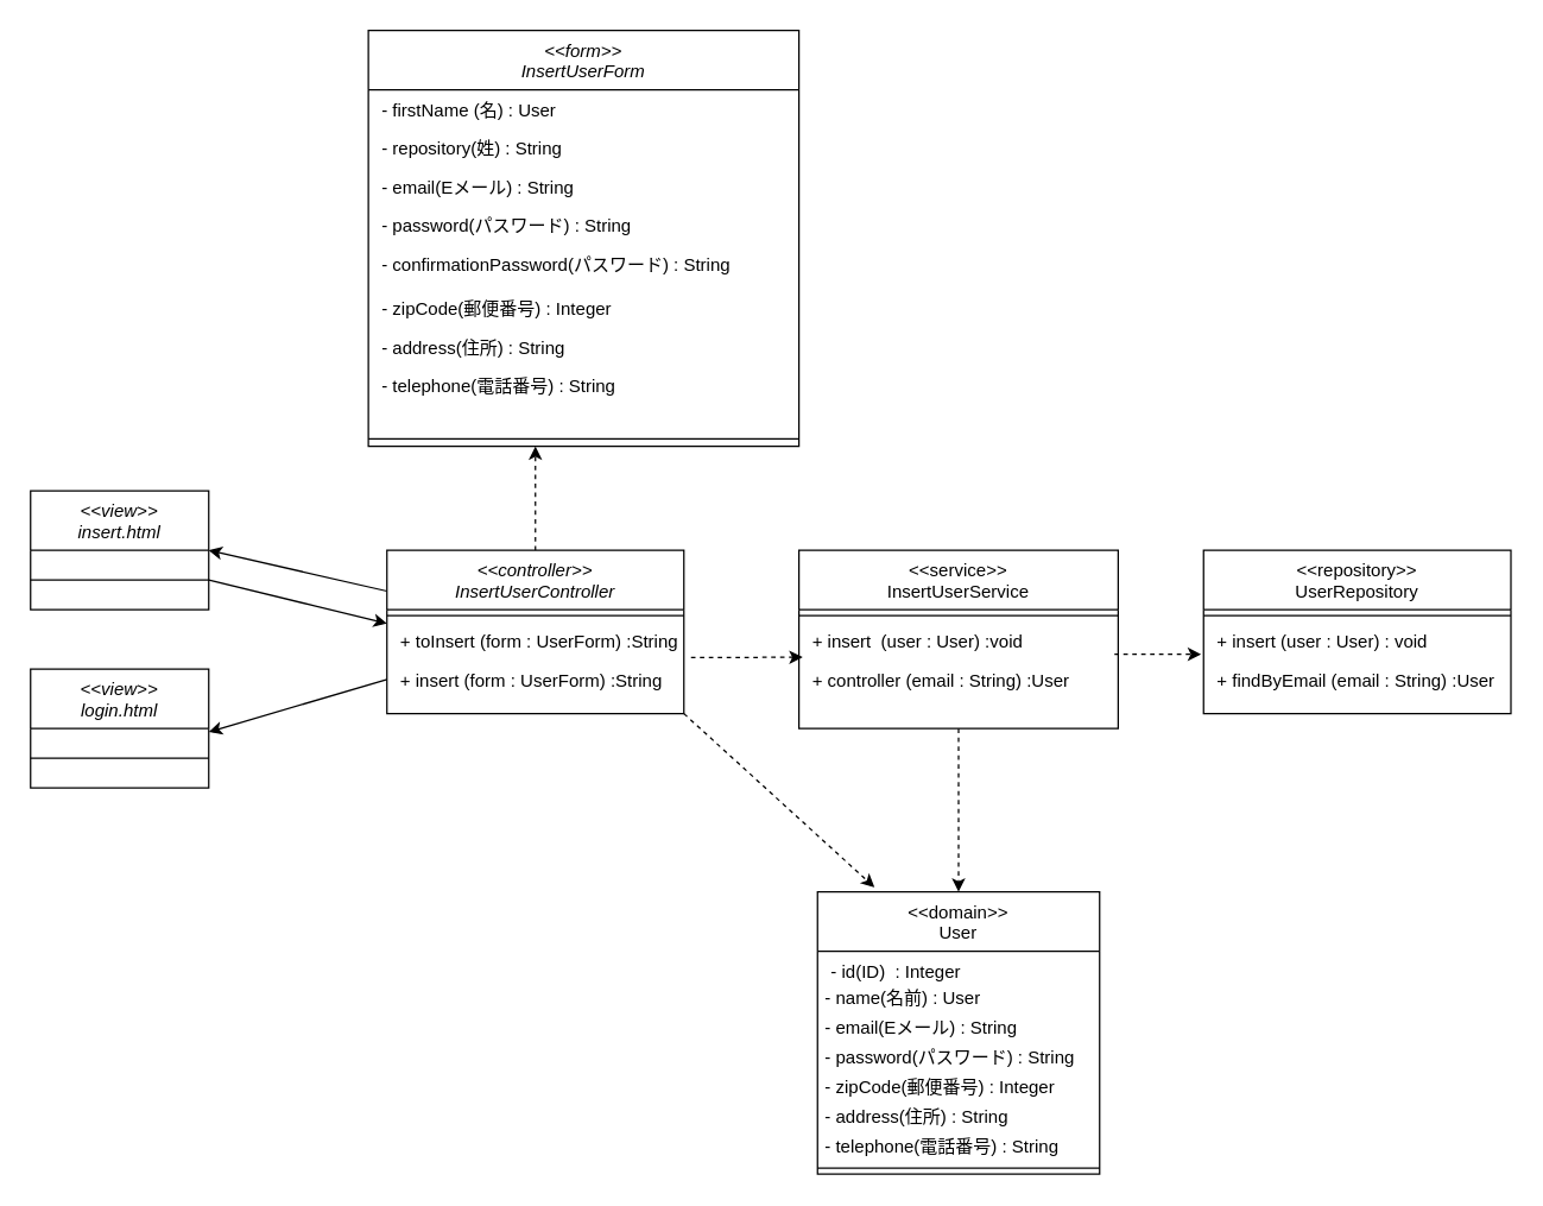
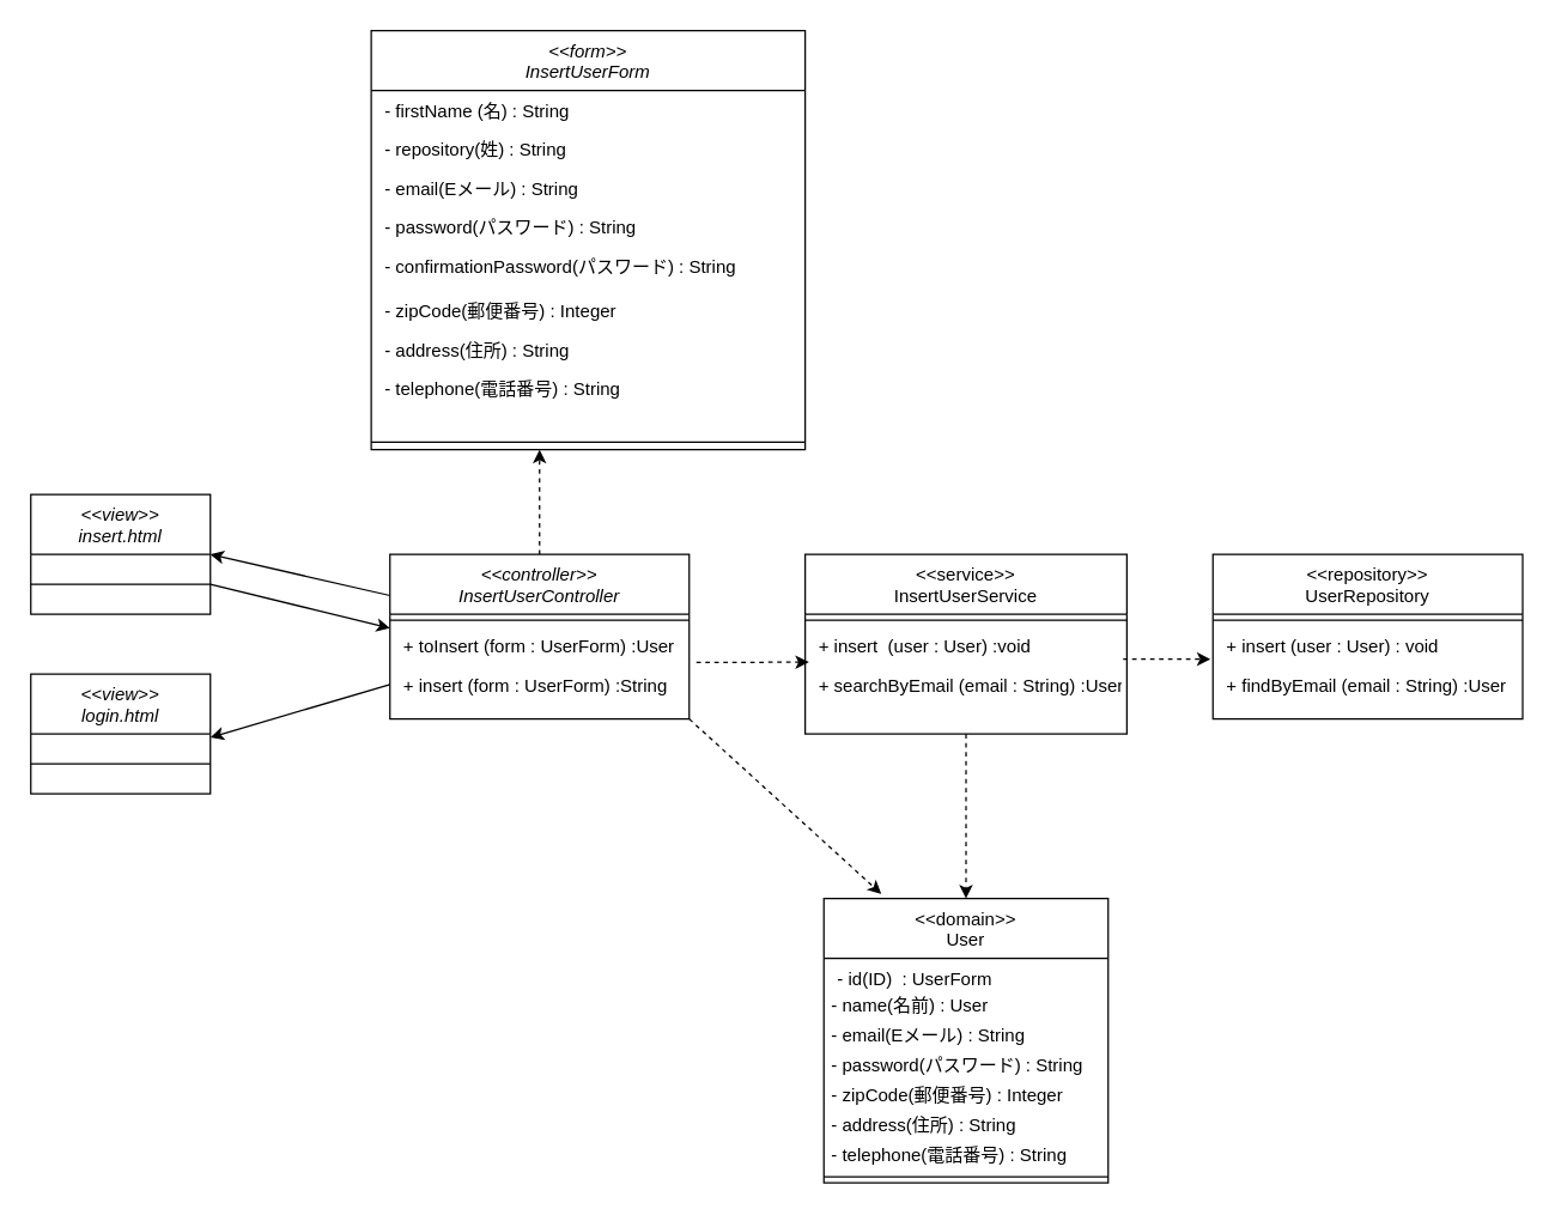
  <mxCell id="0" />
  <mxCell id="1" parent="0" />
  <mxCell id="2" style="edgeStyle=none;html=1;exitX=0.5;exitY=0;exitDx=0;exitDy=0;dashed=1;" edge="1" parent="1" source="4"><mxGeometry relative="1" as="geometry"><mxPoint x="360" y="300" as="targetPoint" /></mxGeometry></mxCell>
  <mxCell id="3" style="edgeStyle=none;html=1;exitX=0;exitY=0.25;exitDx=0;exitDy=0;entryX=1;entryY=0.5;entryDx=0;entryDy=0;" edge="1" parent="1" source="4" target="41"><mxGeometry relative="1" as="geometry" /></mxCell>
  <mxCell id="4" value="&lt;&lt;controller&gt;&gt;&#10;InsertUserController" style="swimlane;fontStyle=2;align=center;verticalAlign=top;childLayout=stackLayout;horizontal=1;startSize=40;horizontalStack=0;resizeParent=1;resizeLast=0;collapsible=1;marginBottom=0;rounded=0;shadow=0;strokeWidth=1;" parent="1" vertex="1"><mxGeometry x="260" y="370" width="200" height="110" as="geometry"><mxRectangle x="230" y="140" width="160" height="26" as="alternateBounds" /></mxGeometry></mxCell>
  <mxCell id="5" value="" style="line;html=1;strokeWidth=1;align=left;verticalAlign=middle;spacingTop=-1;spacingLeft=3;spacingRight=3;rotatable=0;labelPosition=right;points=[];portConstraint=eastwest;" parent="4" vertex="1"><mxGeometry y="40" width="200" height="8" as="geometry" /></mxCell>
- <mxCell id="6" value=" + toInsert (form : UserForm) :String" style="text;align=left;verticalAlign=top;spacingLeft=4;spacingRight=4;overflow=hidden;rotatable=0;points=[[0,0.5],[1,0.5]];portConstraint=eastwest;" parent="4" vertex="1"><mxGeometry y="48" width="200" height="26" as="geometry" /></mxCell>
+ <mxCell id="6" value=" + toInsert (form : UserForm) :User" style="text;align=left;verticalAlign=top;spacingLeft=4;spacingRight=4;overflow=hidden;rotatable=0;points=[[0,0.5],[1,0.5]];portConstraint=eastwest;" parent="4" vertex="1"><mxGeometry y="48" width="200" height="26" as="geometry" /></mxCell>
  <mxCell id="7" value=" + insert (form : UserForm) :String" style="text;align=left;verticalAlign=top;spacingLeft=4;spacingRight=4;overflow=hidden;rotatable=0;points=[[0,0.5],[1,0.5]];portConstraint=eastwest;" vertex="1" parent="4"><mxGeometry y="74" width="200" height="26" as="geometry" /></mxCell>
  <mxCell id="8" value="&lt;&lt;repository&gt;&gt;&#10;UserRepository&#10;" style="swimlane;fontStyle=0;align=center;verticalAlign=top;childLayout=stackLayout;horizontal=1;startSize=40;horizontalStack=0;resizeParent=1;resizeLast=0;collapsible=1;marginBottom=0;rounded=0;shadow=0;strokeWidth=1;" parent="1" vertex="1"><mxGeometry x="810" y="370" width="207" height="110" as="geometry"><mxRectangle x="130" y="380" width="160" height="26" as="alternateBounds" /></mxGeometry></mxCell>
  <mxCell id="9" value="" style="line;html=1;strokeWidth=1;align=left;verticalAlign=middle;spacingTop=-1;spacingLeft=3;spacingRight=3;rotatable=0;labelPosition=right;points=[];portConstraint=eastwest;" parent="8" vertex="1"><mxGeometry y="40" width="207" height="8" as="geometry" /></mxCell>
  <mxCell id="10" value=" + insert (user : User) : void" style="text;align=left;verticalAlign=top;spacingLeft=4;spacingRight=4;overflow=hidden;rotatable=0;points=[[0,0.5],[1,0.5]];portConstraint=eastwest;fontStyle=0" parent="8" vertex="1"><mxGeometry y="48" width="207" height="26" as="geometry" /></mxCell>
  <mxCell id="11" value=" + findByEmail (email : String) :User" style="text;align=left;verticalAlign=top;spacingLeft=4;spacingRight=4;overflow=hidden;rotatable=0;points=[[0,0.5],[1,0.5]];portConstraint=eastwest;" parent="8" vertex="1"><mxGeometry y="74" width="207" height="26" as="geometry" /></mxCell>
  <mxCell id="12" value="&lt;&lt;domain&gt;&gt;&#10;User" style="swimlane;fontStyle=0;align=center;verticalAlign=top;childLayout=stackLayout;horizontal=1;startSize=40;horizontalStack=0;resizeParent=1;resizeLast=0;collapsible=1;marginBottom=0;rounded=0;shadow=0;strokeWidth=1;" parent="1" vertex="1"><mxGeometry x="550" y="600" width="190" height="190" as="geometry"><mxRectangle x="340" y="380" width="170" height="26" as="alternateBounds" /></mxGeometry></mxCell>
- <mxCell id="13" value=" - id(ID)  : Integer" style="text;align=left;verticalAlign=top;spacingLeft=4;spacingRight=4;overflow=hidden;rotatable=0;points=[[0,0.5],[1,0.5]];portConstraint=eastwest;" parent="12" vertex="1"><mxGeometry y="40" width="190" height="22" as="geometry" /></mxCell>
+ <mxCell id="13" value=" - id(ID)  : UserForm" style="text;align=left;verticalAlign=top;spacingLeft=4;spacingRight=4;overflow=hidden;rotatable=0;points=[[0,0.5],[1,0.5]];portConstraint=eastwest;" parent="12" vertex="1"><mxGeometry y="40" width="190" height="22" as="geometry" /></mxCell>
  <mxCell id="14" value="&amp;nbsp;- name(名前) : User" style="text;html=1;align=left;verticalAlign=middle;resizable=0;points=[];autosize=1;strokeColor=none;fillColor=none;" vertex="1" parent="12"><mxGeometry y="62" width="190" height="20" as="geometry" /></mxCell>
  <mxCell id="15" value="&amp;nbsp;- email(Eメール) : String" style="text;html=1;align=left;verticalAlign=middle;resizable=0;points=[];autosize=1;strokeColor=none;fillColor=none;" vertex="1" parent="12"><mxGeometry y="82" width="190" height="20" as="geometry" /></mxCell>
  <mxCell id="16" value="&amp;nbsp;- password(パスワード) : String" style="text;html=1;align=left;verticalAlign=middle;resizable=0;points=[];autosize=1;strokeColor=none;fillColor=none;" vertex="1" parent="12"><mxGeometry y="102" width="190" height="20" as="geometry" /></mxCell>
  <mxCell id="17" value="&amp;nbsp;- zipCode(郵便番号) : Integer" style="text;html=1;align=left;verticalAlign=middle;resizable=0;points=[];autosize=1;strokeColor=none;fillColor=none;" vertex="1" parent="12"><mxGeometry y="122" width="190" height="20" as="geometry" /></mxCell>
  <mxCell id="18" value="&amp;nbsp;- address(住所) : String" style="text;html=1;align=left;verticalAlign=middle;resizable=0;points=[];autosize=1;strokeColor=none;fillColor=none;" vertex="1" parent="12"><mxGeometry y="142" width="190" height="20" as="geometry" /></mxCell>
  <mxCell id="19" value="&amp;nbsp;- telephone(電話番号) : String" style="text;html=1;align=left;verticalAlign=middle;resizable=0;points=[];autosize=1;strokeColor=none;fillColor=none;" vertex="1" parent="12"><mxGeometry y="162" width="190" height="20" as="geometry" /></mxCell>
  <mxCell id="20" value="" style="line;html=1;strokeWidth=1;align=left;verticalAlign=bottom;spacingTop=-1;spacingLeft=3;spacingRight=3;rotatable=0;labelPosition=right;points=[];portConstraint=eastwest;" parent="12" vertex="1"><mxGeometry y="182" width="190" height="8" as="geometry" /></mxCell>
  <mxCell id="21" style="edgeStyle=none;html=1;exitX=0.5;exitY=1;exitDx=0;exitDy=0;entryX=0.5;entryY=0;entryDx=0;entryDy=0;dashed=1;" edge="1" parent="1" source="22" target="12"><mxGeometry relative="1" as="geometry" /></mxCell>
  <mxCell id="22" value="&lt;&lt;service&gt;&gt;&#10;InsertUserService&#10;" style="swimlane;fontStyle=0;align=center;verticalAlign=top;childLayout=stackLayout;horizontal=1;startSize=40;horizontalStack=0;resizeParent=1;resizeLast=0;collapsible=1;marginBottom=0;rounded=0;shadow=0;strokeWidth=1;" parent="1" vertex="1"><mxGeometry x="537.5" y="370" width="215" height="120" as="geometry"><mxRectangle x="550" y="140" width="160" height="26" as="alternateBounds" /></mxGeometry></mxCell>
  <mxCell id="23" value="" style="line;html=1;strokeWidth=1;align=left;verticalAlign=middle;spacingTop=-1;spacingLeft=3;spacingRight=3;rotatable=0;labelPosition=right;points=[];portConstraint=eastwest;" parent="22" vertex="1"><mxGeometry y="40" width="215" height="8" as="geometry" /></mxCell>
  <mxCell id="24" value=" + insert  (user : User) :void" style="text;align=left;verticalAlign=top;spacingLeft=4;spacingRight=4;overflow=hidden;rotatable=0;points=[[0,0.5],[1,0.5]];portConstraint=eastwest;" parent="22" vertex="1"><mxGeometry y="48" width="215" height="26" as="geometry" /></mxCell>
- <mxCell id="25" value=" + controller (email : String) :User" style="text;align=left;verticalAlign=top;spacingLeft=4;spacingRight=4;overflow=hidden;rotatable=0;points=[[0,0.5],[1,0.5]];portConstraint=eastwest;" parent="22" vertex="1"><mxGeometry y="74" width="215" height="26" as="geometry" /></mxCell>
+ <mxCell id="25" value=" + searchByEmail (email : String) :User" style="text;align=left;verticalAlign=top;spacingLeft=4;spacingRight=4;overflow=hidden;rotatable=0;points=[[0,0.5],[1,0.5]];portConstraint=eastwest;" parent="22" vertex="1"><mxGeometry y="74" width="215" height="26" as="geometry" /></mxCell>
  <mxCell id="26" style="edgeStyle=none;html=1;dashed=1;" edge="1" parent="1" source="27"><mxGeometry relative="1" as="geometry"><mxPoint x="380" y="300" as="targetPoint" /></mxGeometry></mxCell>
  <mxCell id="27" value="&lt;&lt;form&gt;&gt;&#10;InsertUserForm" style="swimlane;fontStyle=2;align=center;verticalAlign=top;childLayout=stackLayout;horizontal=1;startSize=40;horizontalStack=0;resizeParent=1;resizeLast=0;collapsible=1;marginBottom=0;rounded=0;shadow=0;strokeWidth=1;" vertex="1" parent="1"><mxGeometry x="247.5" y="20" width="290" height="280" as="geometry"><mxRectangle x="230" y="140" width="160" height="26" as="alternateBounds" /></mxGeometry></mxCell>
- <mxCell id="28" value=" - firstName (名) : User" style="text;align=left;verticalAlign=top;spacingLeft=4;spacingRight=4;overflow=hidden;rotatable=0;points=[[0,0.5],[1,0.5]];portConstraint=eastwest;rounded=0;shadow=0;html=0;" vertex="1" parent="27"><mxGeometry y="40" width="290" height="26" as="geometry" /></mxCell>
+ <mxCell id="28" value=" - firstName (名) : String" style="text;align=left;verticalAlign=top;spacingLeft=4;spacingRight=4;overflow=hidden;rotatable=0;points=[[0,0.5],[1,0.5]];portConstraint=eastwest;rounded=0;shadow=0;html=0;" vertex="1" parent="27"><mxGeometry y="40" width="290" height="26" as="geometry" /></mxCell>
  <mxCell id="29" value=" - repository(姓) : String" style="text;align=left;verticalAlign=top;spacingLeft=4;spacingRight=4;overflow=hidden;rotatable=0;points=[[0,0.5],[1,0.5]];portConstraint=eastwest;" vertex="1" parent="27"><mxGeometry y="66" width="290" height="26" as="geometry" /></mxCell>
  <mxCell id="30" value=" - email(Eメール) : String" style="text;align=left;verticalAlign=top;spacingLeft=4;spacingRight=4;overflow=hidden;rotatable=0;points=[[0,0.5],[1,0.5]];portConstraint=eastwest;" vertex="1" parent="27"><mxGeometry y="92" width="290" height="26" as="geometry" /></mxCell>
  <mxCell id="31" value=" - password(パスワード) : String" style="text;align=left;verticalAlign=top;spacingLeft=4;spacingRight=4;overflow=hidden;rotatable=0;points=[[0,0.5],[1,0.5]];portConstraint=eastwest;" vertex="1" parent="27"><mxGeometry y="118" width="290" height="26" as="geometry" /></mxCell>
  <mxCell id="32" value=" - confirmationPassword(パスワード) : String" style="text;align=left;verticalAlign=top;spacingLeft=4;spacingRight=4;overflow=hidden;rotatable=0;points=[[0,0.5],[1,0.5]];portConstraint=eastwest;" vertex="1" parent="27"><mxGeometry y="144" width="290" height="30" as="geometry" /></mxCell>
  <mxCell id="33" value=" - zipCode(郵便番号) : Integer" style="text;align=left;verticalAlign=top;spacingLeft=4;spacingRight=4;overflow=hidden;rotatable=0;points=[[0,0.5],[1,0.5]];portConstraint=eastwest;" vertex="1" parent="27"><mxGeometry y="174" width="290" height="26" as="geometry" /></mxCell>
  <mxCell id="34" value=" - address(住所) : String" style="text;align=left;verticalAlign=top;spacingLeft=4;spacingRight=4;overflow=hidden;rotatable=0;points=[[0,0.5],[1,0.5]];portConstraint=eastwest;" vertex="1" parent="27"><mxGeometry y="200" width="290" height="26" as="geometry" /></mxCell>
  <mxCell id="35" value=" - telephone(電話番号) : String" style="text;align=left;verticalAlign=top;spacingLeft=4;spacingRight=4;overflow=hidden;rotatable=0;points=[[0,0.5],[1,0.5]];portConstraint=eastwest;" vertex="1" parent="27"><mxGeometry y="226" width="290" height="44" as="geometry" /></mxCell>
  <mxCell id="36" value="" style="line;html=1;strokeWidth=1;align=left;verticalAlign=middle;spacingTop=-1;spacingLeft=3;spacingRight=3;rotatable=0;labelPosition=right;points=[];portConstraint=eastwest;" vertex="1" parent="27"><mxGeometry y="270" width="290" height="10" as="geometry" /></mxCell>
  <mxCell id="37" style="edgeStyle=none;html=1;exitX=1.024;exitY=0.934;exitDx=0;exitDy=0;dashed=1;exitPerimeter=0;" edge="1" parent="1" source="6"><mxGeometry relative="1" as="geometry"><mxPoint x="460" y="419" as="sourcePoint" /><mxPoint x="540" y="442" as="targetPoint" /><Array as="points" /></mxGeometry></mxCell>
  <mxCell id="38" style="edgeStyle=none;html=1;exitX=1;exitY=1;exitDx=0;exitDy=0;entryX=0.202;entryY=-0.016;entryDx=0;entryDy=0;dashed=1;entryPerimeter=0;" edge="1" parent="1" source="4" target="12"><mxGeometry relative="1" as="geometry" /></mxCell>
  <mxCell id="39" style="edgeStyle=none;html=1;entryX=-0.008;entryY=0.846;entryDx=0;entryDy=0;dashed=1;entryPerimeter=0;" edge="1" parent="1" target="10"><mxGeometry relative="1" as="geometry"><mxPoint x="750" y="440" as="sourcePoint" /></mxGeometry></mxCell>
  <mxCell id="40" style="edgeStyle=none;html=1;exitX=1;exitY=0.75;exitDx=0;exitDy=0;entryX=0;entryY=0.052;entryDx=0;entryDy=0;entryPerimeter=0;" edge="1" parent="1" source="41" target="6"><mxGeometry relative="1" as="geometry" /></mxCell>
  <mxCell id="41" value="&lt;&lt;view&gt;&gt;&#10;insert.html" style="swimlane;fontStyle=2;align=center;verticalAlign=top;childLayout=stackLayout;horizontal=1;startSize=40;horizontalStack=0;resizeParent=1;resizeLast=0;collapsible=1;marginBottom=0;rounded=0;shadow=0;strokeWidth=1;" vertex="1" parent="1"><mxGeometry x="20" y="330" width="120" height="80" as="geometry"><mxRectangle x="230" y="140" width="160" height="26" as="alternateBounds" /></mxGeometry></mxCell>
  <mxCell id="42" value="" style="line;html=1;strokeWidth=1;align=left;verticalAlign=middle;spacingTop=-1;spacingLeft=3;spacingRight=3;rotatable=0;labelPosition=right;points=[];portConstraint=eastwest;" vertex="1" parent="41"><mxGeometry y="40" width="120" height="40" as="geometry" /></mxCell>
  <mxCell id="43" value="&lt;&lt;view&gt;&gt;&#10;login.html" style="swimlane;fontStyle=2;align=center;verticalAlign=top;childLayout=stackLayout;horizontal=1;startSize=40;horizontalStack=0;resizeParent=1;resizeLast=0;collapsible=1;marginBottom=0;rounded=0;shadow=0;strokeWidth=1;" vertex="1" parent="1"><mxGeometry x="20" y="450" width="120" height="80" as="geometry"><mxRectangle x="230" y="140" width="160" height="26" as="alternateBounds" /></mxGeometry></mxCell>
  <mxCell id="44" value="" style="line;html=1;strokeWidth=1;align=left;verticalAlign=middle;spacingTop=-1;spacingLeft=3;spacingRight=3;rotatable=0;labelPosition=right;points=[];portConstraint=eastwest;" vertex="1" parent="43"><mxGeometry y="40" width="120" height="40" as="geometry" /></mxCell>
  <mxCell id="45" style="edgeStyle=none;html=1;exitX=0;exitY=0.5;exitDx=0;exitDy=0;" edge="1" parent="1" source="7" target="44"><mxGeometry relative="1" as="geometry" /></mxCell>
